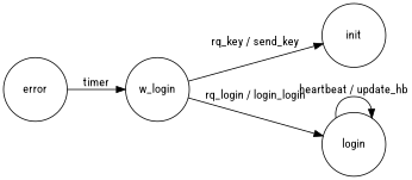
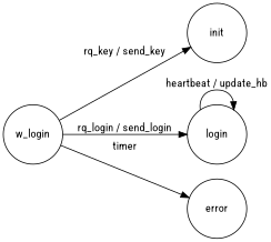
  digraph {
    fontname="Roboto Condensed"
    rankdir=LR
    node [fontname="Roboto Condensed" shape=circle]
    edge [fontname="Roboto Condensed"]
    init [width=1]
    w_login [width=1]
    login [width=1]
    error [width=1]
    w_login -> init [label="rq_key / send_key"]
-   w_login -> login [label="rq_login / login_login"]
-   error -> w_login [label=timer]
+   w_login -> login [label="rq_login / send_login"]
+   w_login -> error [label=timer]
    login -> login [label="heartbeat / update_hb"]
  }
